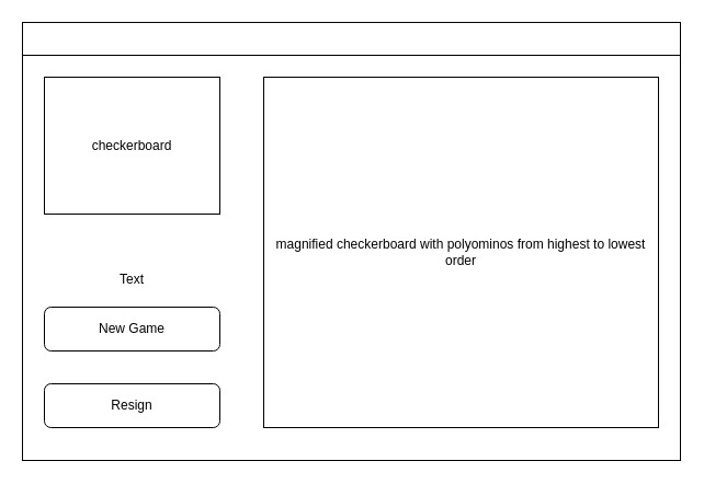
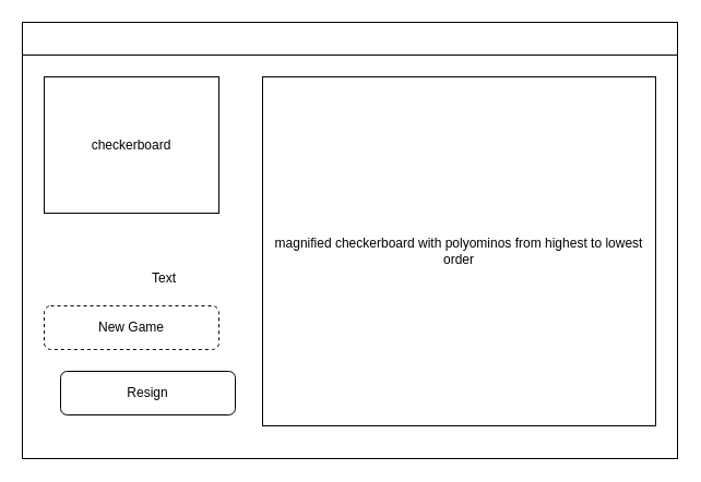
  <mxCell id="0" />
  <mxCell id="1" parent="0" />
  <mxCell id="2" value="" style="whiteSpace=wrap;html=1;aspect=fixed;rotation=0;" parent="1" vertex="1"><mxGeometry x="20" y="20" width="600" height="400" as="geometry" /></mxCell>
  <mxCell id="3" value="checkerboard" style="rounded=0;whiteSpace=wrap;html=1;" parent="1" vertex="1"><mxGeometry x="40" y="70" width="160" height="125" as="geometry" /></mxCell>
  <mxCell id="4" value="" style="rounded=0;whiteSpace=wrap;html=1;" parent="1" vertex="1"><mxGeometry x="20" y="20" width="600" height="30" as="geometry" /></mxCell>
- <mxCell id="5" value="Text" style="text;html=1;strokeColor=none;fillColor=none;align=center;verticalAlign=middle;whiteSpace=wrap;rounded=0;" parent="1" vertex="1"><mxGeometry x="90" y="240" width="60" height="30" as="geometry" /></mxCell>
+ <mxCell id="5" value="Text" style="text;html=1;strokeColor=none;fillColor=none;align=center;verticalAlign=middle;whiteSpace=wrap;rounded=0;" parent="1" vertex="1"><mxGeometry x="120" y="240" width="60" height="30" as="geometry" /></mxCell>
  <mxCell id="6" value="magnified checkerboard with polyominos from highest to lowest order" style="rounded=0;whiteSpace=wrap;html=1;" parent="1" vertex="1"><mxGeometry x="240" y="70" width="360" height="320" as="geometry" /></mxCell>
- <mxCell id="7" value="New Game" style="rounded=1;whiteSpace=wrap;html=1;" parent="1" vertex="1"><mxGeometry x="40" y="280" width="160" height="40" as="geometry" /></mxCell>
- <mxCell id="8" value="Resign" style="rounded=1;whiteSpace=wrap;html=1;" parent="1" vertex="1"><mxGeometry x="40" y="350" width="160" height="40" as="geometry" /></mxCell>
+ <mxCell id="7" value="New Game" style="rounded=1;whiteSpace=wrap;html=1;dashed=1;" parent="1" vertex="1"><mxGeometry x="40" y="280" width="160" height="40" as="geometry" /></mxCell>
+ <mxCell id="8" value="Resign" style="rounded=1;whiteSpace=wrap;html=1;" parent="1" vertex="1"><mxGeometry x="55" y="340" width="160" height="40" as="geometry" /></mxCell>
